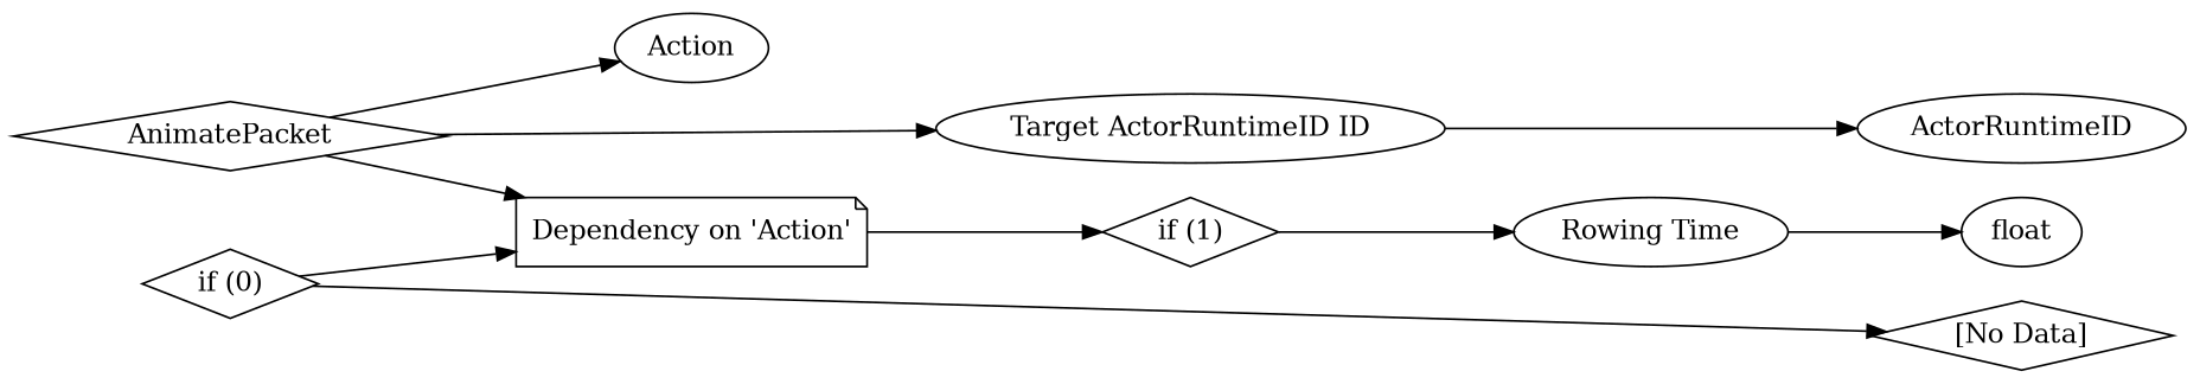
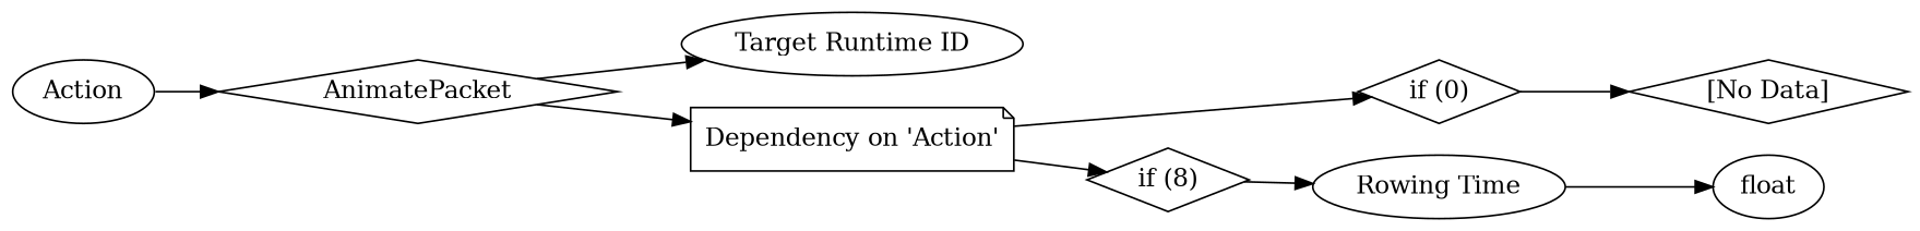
  digraph {
    rankdir=LR
-   n1 [label=ActorRuntimeID]
    n2 [label="[No Data]" shape=diamond]
    n3 [label=float]
    n4 [label=AnimatePacket shape=diamond]
    n5 [label=Action]
-   n6 [label="Target ActorRuntimeID ID"]
+   n6 [label="Target Runtime ID"]
    n7 [label="Dependency on 'Action'" shape=note]
    n8 [label="if (0)" shape=diamond]
-   n9 [label="if (1)" shape=diamond]
+   n9 [label="if (8)" shape=diamond]
    n10 [label="Rowing Time"]
    subgraph sub_1 {
      rank=max
-     n1
      n2
      n3
    }
-   n4 -> n5
+   n5 -> n4
    n4 -> n6
    n4 -> n7
-   n6 -> n1
-   n8 -> n7
+   n7 -> n8
    n7 -> n9
    n8 -> n2
    n9 -> n10
    n10 -> n3
  }
